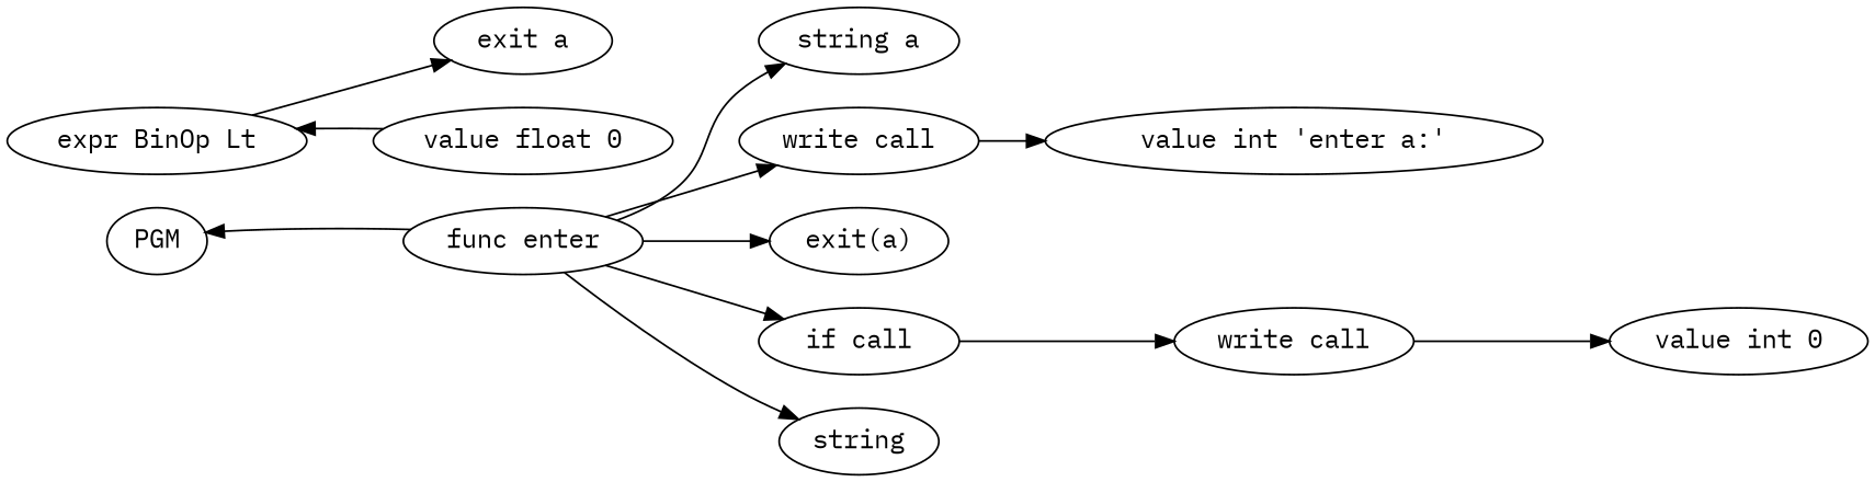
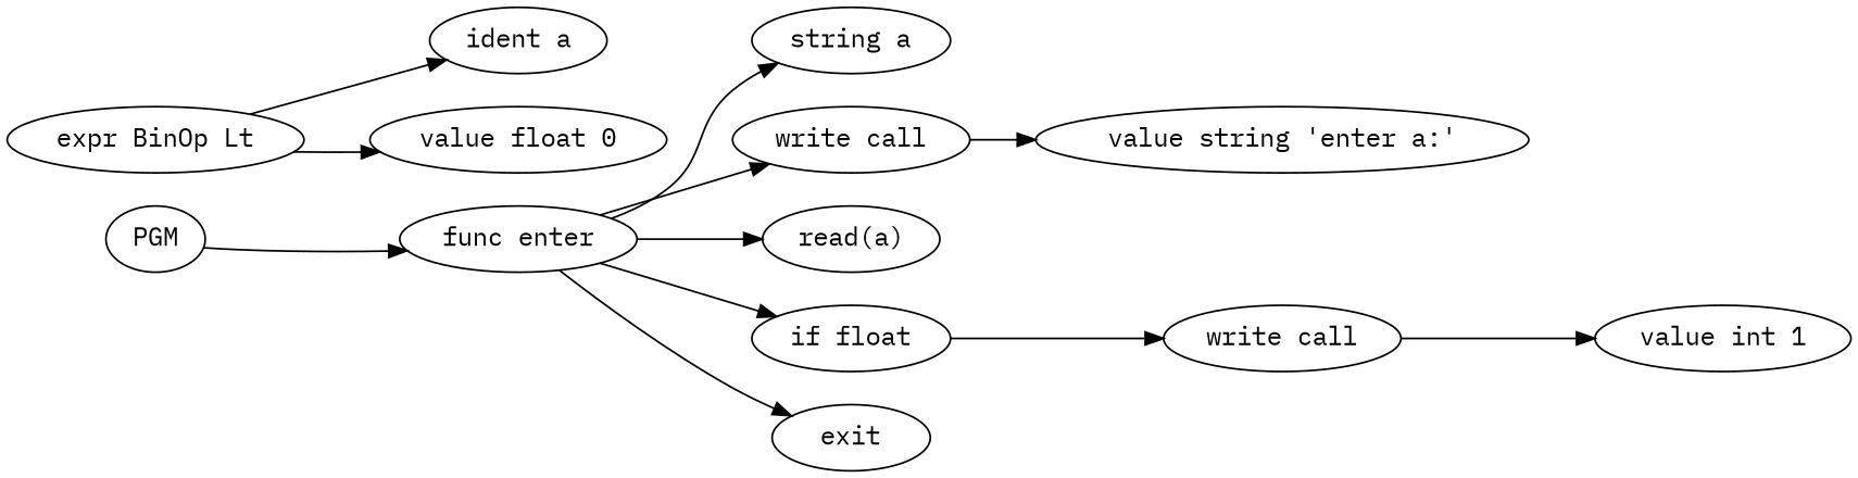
  digraph {
    fontname="IBM Plex Mono"
    rankdir=LR
    node [fontname="IBM Plex Mono" shape=ellipse]
    edge [fontname="IBM Plex Mono"]
    n1 [label=PGM]
    n2 [label="func enter"]
    n3 [label="string a"]
    n4 [label="write call"]
-   n5 [label="exit(a)"]
-   n6 [label="if call"]
-   n7 [label=string]
-   n8 [label="value int 'enter a:'"]
+   n5 [label="read(a)"]
+   n6 [label="if float"]
+   n7 [label=exit]
+   n8 [label="value string 'enter a:'"]
    n9 [label="write call"]
    n10 [label="expr BinOp Lt"]
-   n11 [label="exit a"]
+   n11 [label="ident a"]
    n12 [label="value float 0"]
-   n13 [label="value int 0"]
-   n2 -> n1
+   n13 [label="value int 1"]
+   n1 -> n2
    n2 -> n3
    n2 -> n4
    n2 -> n5
    n2 -> n6
    n2 -> n7
    n4 -> n8
    n6 -> n9
    n9 -> n13
    n10 -> n11
-   n12 -> n10
+   n10 -> n12
  }
